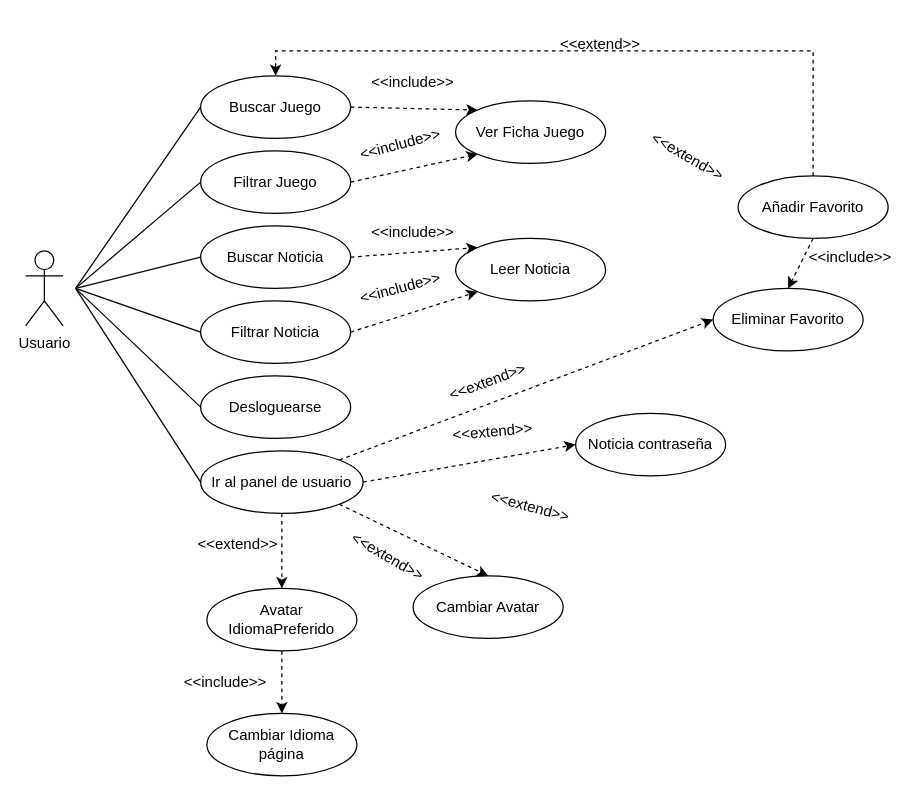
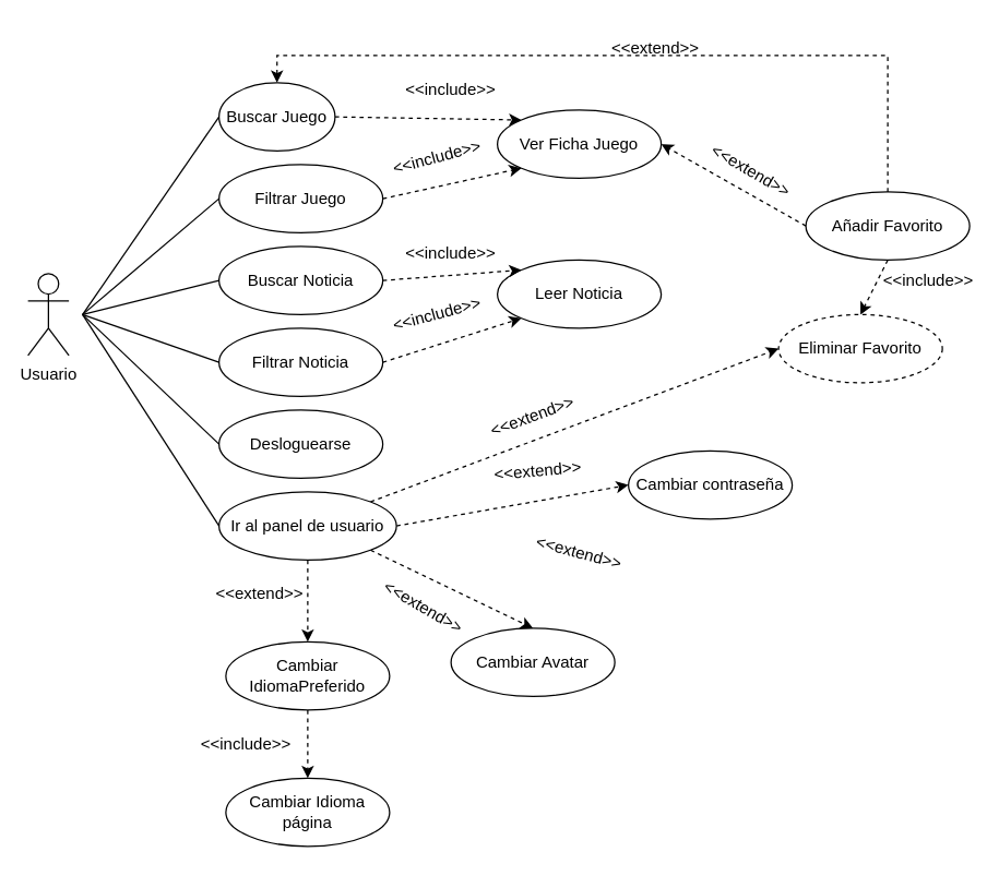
  <mxCell id="0" />
  <mxCell id="1" parent="0" />
+ <mxCell id="2" style="edgeStyle=none;rounded=0;orthogonalLoop=1;jettySize=auto;html=1;exitX=0;exitY=0.5;exitDx=0;exitDy=0;entryX=1;entryY=0.5;entryDx=0;entryDy=0;dashed=1;" edge="1" parent="1" source="5" target="14"><mxGeometry relative="1" as="geometry" /></mxCell>
  <mxCell id="3" style="edgeStyle=none;rounded=0;orthogonalLoop=1;jettySize=auto;html=1;exitX=0.5;exitY=1;exitDx=0;exitDy=0;entryX=0.5;entryY=0;entryDx=0;entryDy=0;dashed=1;" edge="1" parent="1" source="5" target="6"><mxGeometry relative="1" as="geometry" /></mxCell>
  <mxCell id="4" style="rounded=0;orthogonalLoop=1;jettySize=auto;html=1;exitX=0.5;exitY=0;exitDx=0;exitDy=0;entryX=0.5;entryY=0;entryDx=0;entryDy=0;edgeStyle=orthogonalEdgeStyle;dashed=1;" edge="1" parent="1" source="5" target="13"><mxGeometry relative="1" as="geometry" /></mxCell>
  <mxCell id="5" value="&lt;div&gt;Añadir Favorito&lt;/div&gt;" style="ellipse;whiteSpace=wrap;html=1;" vertex="1" parent="1"><mxGeometry x="590" y="140" width="120" height="50" as="geometry" /></mxCell>
- <mxCell id="6" value="&lt;div&gt;Eliminar Favorito&lt;/div&gt;" style="ellipse;whiteSpace=wrap;html=1;" vertex="1" parent="1"><mxGeometry x="570" y="230" width="120" height="50" as="geometry" /></mxCell>
- <mxCell id="7" value="Noticia contraseña" style="ellipse;whiteSpace=wrap;html=1;" vertex="1" parent="1"><mxGeometry x="460" y="330" width="120" height="50" as="geometry" /></mxCell>
+ <mxCell id="6" value="&lt;div&gt;Eliminar Favorito&lt;/div&gt;" style="ellipse;whiteSpace=wrap;html=1;dashed=1;" vertex="1" parent="1"><mxGeometry x="570" y="230" width="120" height="50" as="geometry" /></mxCell>
+ <mxCell id="7" value="Cambiar contraseña" style="ellipse;whiteSpace=wrap;html=1;" vertex="1" parent="1"><mxGeometry x="460" y="330" width="120" height="50" as="geometry" /></mxCell>
  <mxCell id="8" value="Cambiar Avatar" style="ellipse;whiteSpace=wrap;html=1;" vertex="1" parent="1"><mxGeometry x="330" y="460" width="120" height="50" as="geometry" /></mxCell>
  <mxCell id="9" style="edgeStyle=none;rounded=0;orthogonalLoop=1;jettySize=auto;html=1;exitX=0.5;exitY=1;exitDx=0;exitDy=0;entryX=0.5;entryY=0;entryDx=0;entryDy=0;dashed=1;" edge="1" parent="1" source="10" target="34"><mxGeometry relative="1" as="geometry" /></mxCell>
- <mxCell id="10" value="Avatar IdiomaPreferido" style="ellipse;whiteSpace=wrap;html=1;" vertex="1" parent="1"><mxGeometry x="165" y="470" width="120" height="50" as="geometry" /></mxCell>
+ <mxCell id="10" value="Cambiar IdiomaPreferido" style="ellipse;whiteSpace=wrap;html=1;" vertex="1" parent="1"><mxGeometry x="165" y="470" width="120" height="50" as="geometry" /></mxCell>
  <mxCell id="11" value="Usuario" style="shape=umlActor;verticalLabelPosition=bottom;verticalAlign=top;html=1;outlineConnect=0;" vertex="1" parent="1"><mxGeometry x="20" y="200" width="30" height="60" as="geometry" /></mxCell>
  <mxCell id="12" style="edgeStyle=none;rounded=0;orthogonalLoop=1;jettySize=auto;html=1;exitX=1;exitY=0.5;exitDx=0;exitDy=0;entryX=0;entryY=0;entryDx=0;entryDy=0;dashed=1;" edge="1" parent="1" source="13" target="14"><mxGeometry relative="1" as="geometry" /></mxCell>
- <mxCell id="13" value="Buscar Juego" style="ellipse;whiteSpace=wrap;html=1;" vertex="1" parent="1"><mxGeometry x="160" y="60" width="120" height="50" as="geometry" /></mxCell>
+ <mxCell id="13" value="Buscar Juego" style="ellipse;whiteSpace=wrap;html=1;" vertex="1" parent="1"><mxGeometry x="160" y="60" width="85" height="50" as="geometry" /></mxCell>
  <mxCell id="14" value="Ver Ficha Juego" style="ellipse;whiteSpace=wrap;html=1;" vertex="1" parent="1"><mxGeometry x="364" y="80" width="120" height="50" as="geometry" /></mxCell>
  <mxCell id="15" value="&lt;div&gt;Leer Noticia&lt;/div&gt;" style="ellipse;whiteSpace=wrap;html=1;" vertex="1" parent="1"><mxGeometry x="364" y="190" width="120" height="50" as="geometry" /></mxCell>
  <mxCell id="16" style="edgeStyle=none;rounded=0;orthogonalLoop=1;jettySize=auto;html=1;exitX=1;exitY=0.5;exitDx=0;exitDy=0;entryX=0;entryY=0;entryDx=0;entryDy=0;dashed=1;" edge="1" parent="1" source="17" target="15"><mxGeometry relative="1" as="geometry" /></mxCell>
  <mxCell id="17" value="&lt;div&gt;Buscar Noticia&lt;/div&gt;" style="ellipse;whiteSpace=wrap;html=1;" vertex="1" parent="1"><mxGeometry x="160" y="180" width="120" height="50" as="geometry" /></mxCell>
  <mxCell id="18" value="Desloguearse" style="ellipse;whiteSpace=wrap;html=1;" vertex="1" parent="1"><mxGeometry x="160" y="300" width="120" height="50" as="geometry" /></mxCell>
  <mxCell id="19" style="rounded=0;orthogonalLoop=1;jettySize=auto;html=1;exitX=1;exitY=0;exitDx=0;exitDy=0;entryX=0;entryY=0.5;entryDx=0;entryDy=0;dashed=1;" edge="1" parent="1" source="23" target="6"><mxGeometry relative="1" as="geometry" /></mxCell>
  <mxCell id="20" style="edgeStyle=none;rounded=0;orthogonalLoop=1;jettySize=auto;html=1;exitX=0.5;exitY=1;exitDx=0;exitDy=0;entryX=0.5;entryY=0;entryDx=0;entryDy=0;dashed=1;" edge="1" parent="1" source="23" target="10"><mxGeometry relative="1" as="geometry" /></mxCell>
  <mxCell id="21" style="edgeStyle=none;rounded=0;orthogonalLoop=1;jettySize=auto;html=1;exitX=1;exitY=1;exitDx=0;exitDy=0;entryX=0.5;entryY=0;entryDx=0;entryDy=0;dashed=1;" edge="1" parent="1" source="23" target="8"><mxGeometry relative="1" as="geometry" /></mxCell>
  <mxCell id="22" style="edgeStyle=none;rounded=0;orthogonalLoop=1;jettySize=auto;html=1;exitX=1;exitY=0.5;exitDx=0;exitDy=0;entryX=0;entryY=0.5;entryDx=0;entryDy=0;dashed=1;" edge="1" parent="1" source="23" target="7"><mxGeometry relative="1" as="geometry" /></mxCell>
  <mxCell id="23" value="&lt;div&gt;Ir al panel de usuario&lt;/div&gt;" style="ellipse;whiteSpace=wrap;html=1;" vertex="1" parent="1"><mxGeometry x="160" y="360" width="130" height="50" as="geometry" /></mxCell>
  <mxCell id="24" style="edgeStyle=none;rounded=0;orthogonalLoop=1;jettySize=auto;html=1;exitX=1;exitY=0.5;exitDx=0;exitDy=0;entryX=0;entryY=1;entryDx=0;entryDy=0;dashed=1;" edge="1" parent="1" source="25" target="14"><mxGeometry relative="1" as="geometry" /></mxCell>
  <mxCell id="25" value="Filtrar Juego" style="ellipse;whiteSpace=wrap;html=1;" vertex="1" parent="1"><mxGeometry x="160" y="120" width="120" height="50" as="geometry" /></mxCell>
  <mxCell id="26" style="edgeStyle=none;rounded=0;orthogonalLoop=1;jettySize=auto;html=1;exitX=1;exitY=0.5;exitDx=0;exitDy=0;entryX=0;entryY=1;entryDx=0;entryDy=0;dashed=1;" edge="1" parent="1" source="27" target="15"><mxGeometry relative="1" as="geometry" /></mxCell>
  <mxCell id="27" value="Filtrar Noticia" style="ellipse;whiteSpace=wrap;html=1;" vertex="1" parent="1"><mxGeometry x="160" y="240" width="120" height="50" as="geometry" /></mxCell>
  <mxCell id="28" value="" style="endArrow=none;html=1;rounded=0;entryX=0;entryY=0.5;entryDx=0;entryDy=0;" edge="1" parent="1" target="13"><mxGeometry width="50" height="50" relative="1" as="geometry"><mxPoint x="60" y="230" as="sourcePoint" /><mxPoint x="300" y="210" as="targetPoint" /><Array as="points" /></mxGeometry></mxCell>
  <mxCell id="29" value="" style="endArrow=none;html=1;rounded=0;entryX=0;entryY=0.5;entryDx=0;entryDy=0;" edge="1" parent="1" target="27"><mxGeometry width="50" height="50" relative="1" as="geometry"><mxPoint x="60" y="230" as="sourcePoint" /><mxPoint x="150" y="125" as="targetPoint" /></mxGeometry></mxCell>
  <mxCell id="30" value="" style="endArrow=none;html=1;rounded=0;entryX=0;entryY=0.5;entryDx=0;entryDy=0;" edge="1" parent="1" target="18"><mxGeometry width="50" height="50" relative="1" as="geometry"><mxPoint x="60" y="230" as="sourcePoint" /><mxPoint x="160" y="135" as="targetPoint" /></mxGeometry></mxCell>
  <mxCell id="31" value="" style="endArrow=none;html=1;rounded=0;entryX=0;entryY=0.5;entryDx=0;entryDy=0;" edge="1" parent="1" target="23"><mxGeometry width="50" height="50" relative="1" as="geometry"><mxPoint x="60" y="230" as="sourcePoint" /><mxPoint x="170" y="145" as="targetPoint" /></mxGeometry></mxCell>
  <mxCell id="32" value="" style="endArrow=none;html=1;rounded=0;entryX=0;entryY=0.5;entryDx=0;entryDy=0;" edge="1" parent="1" target="25"><mxGeometry width="50" height="50" relative="1" as="geometry"><mxPoint x="60" y="230" as="sourcePoint" /><mxPoint x="150" y="125" as="targetPoint" /><Array as="points" /></mxGeometry></mxCell>
  <mxCell id="33" value="" style="endArrow=none;html=1;rounded=0;entryX=0;entryY=0.5;entryDx=0;entryDy=0;" edge="1" parent="1" target="17"><mxGeometry width="50" height="50" relative="1" as="geometry"><mxPoint x="60" y="230" as="sourcePoint" /><mxPoint x="580" y="355" as="targetPoint" /></mxGeometry></mxCell>
  <mxCell id="34" value="Cambiar Idioma página" style="ellipse;whiteSpace=wrap;html=1;" vertex="1" parent="1"><mxGeometry x="165" y="570" width="120" height="50" as="geometry" /></mxCell>
  <mxCell id="35" value="&amp;lt;&amp;lt;include&amp;gt;&amp;gt;" style="text;html=1;strokeColor=none;fillColor=none;align=center;verticalAlign=middle;whiteSpace=wrap;rounded=0;" vertex="1" parent="1"><mxGeometry x="300" y="50" width="60" height="30" as="geometry" /></mxCell>
  <mxCell id="36" value="&amp;lt;&amp;lt;include&amp;gt;&amp;gt;" style="text;html=1;strokeColor=none;fillColor=none;align=center;verticalAlign=middle;whiteSpace=wrap;rounded=0;" vertex="1" parent="1"><mxGeometry x="300" y="170" width="60" height="30" as="geometry" /></mxCell>
  <mxCell id="37" value="&amp;lt;&amp;lt;include&amp;gt;&amp;gt;" style="text;html=1;strokeColor=none;fillColor=none;align=center;verticalAlign=middle;whiteSpace=wrap;rounded=0;rotation=-15;" vertex="1" parent="1"><mxGeometry x="290" y="100" width="60" height="30" as="geometry" /></mxCell>
  <mxCell id="38" value="&amp;lt;&amp;lt;include&amp;gt;&amp;gt;" style="text;html=1;strokeColor=none;fillColor=none;align=center;verticalAlign=middle;whiteSpace=wrap;rounded=0;rotation=-15;" vertex="1" parent="1"><mxGeometry x="290" y="215" width="60" height="30" as="geometry" /></mxCell>
  <mxCell id="39" value="&amp;lt;&amp;lt;include&amp;gt;&amp;gt;" style="text;html=1;strokeColor=none;fillColor=none;align=center;verticalAlign=middle;whiteSpace=wrap;rounded=0;rotation=0;" vertex="1" parent="1"><mxGeometry x="150" y="530" width="60" height="30" as="geometry" /></mxCell>
  <mxCell id="40" value="&amp;lt;&amp;lt;extend&amp;gt;&amp;gt;" style="text;html=1;strokeColor=none;fillColor=none;align=center;verticalAlign=middle;whiteSpace=wrap;rounded=0;rotation=0;" vertex="1" parent="1"><mxGeometry x="160" y="420" width="60" height="30" as="geometry" /></mxCell>
  <mxCell id="41" value="&amp;lt;&amp;lt;extend&amp;gt;&amp;gt;" style="text;html=1;strokeColor=none;fillColor=none;align=center;verticalAlign=middle;whiteSpace=wrap;rounded=0;rotation=30;" vertex="1" parent="1"><mxGeometry x="520" y="110" width="60" height="30" as="geometry" /></mxCell>
  <mxCell id="42" value="&amp;lt;&amp;lt;extend&amp;gt;&amp;gt;" style="text;html=1;strokeColor=none;fillColor=none;align=center;verticalAlign=middle;whiteSpace=wrap;rounded=0;rotation=0;" vertex="1" parent="1"><mxGeometry x="450" y="20" width="60" height="30" as="geometry" /></mxCell>
  <mxCell id="43" value="&amp;lt;&amp;lt;extend&amp;gt;&amp;gt;" style="text;html=1;strokeColor=none;fillColor=none;align=center;verticalAlign=middle;whiteSpace=wrap;rounded=0;rotation=-5;" vertex="1" parent="1"><mxGeometry x="364" y="330" width="60" height="30" as="geometry" /></mxCell>
  <mxCell id="44" value="&amp;lt;&amp;lt;extend&amp;gt;&amp;gt;" style="text;html=1;strokeColor=none;fillColor=none;align=center;verticalAlign=middle;whiteSpace=wrap;rounded=0;rotation=-20;" vertex="1" parent="1"><mxGeometry x="360" y="290" width="60" height="30" as="geometry" /></mxCell>
  <mxCell id="45" value="&amp;lt;&amp;lt;extend&amp;gt;&amp;gt;" style="text;html=1;strokeColor=none;fillColor=none;align=center;verticalAlign=middle;whiteSpace=wrap;rounded=0;rotation=15;" vertex="1" parent="1"><mxGeometry x="394" y="390" width="60" height="30" as="geometry" /></mxCell>
  <mxCell id="46" value="&amp;lt;&amp;lt;extend&amp;gt;&amp;gt;" style="text;html=1;strokeColor=none;fillColor=none;align=center;verticalAlign=middle;whiteSpace=wrap;rounded=0;rotation=30;" vertex="1" parent="1"><mxGeometry x="280" y="430" width="60" height="30" as="geometry" /></mxCell>
  <mxCell id="47" value="&amp;lt;&amp;lt;include&amp;gt;&amp;gt;" style="text;html=1;strokeColor=none;fillColor=none;align=center;verticalAlign=middle;whiteSpace=wrap;rounded=0;rotation=0;" vertex="1" parent="1"><mxGeometry x="650" y="190" width="60" height="30" as="geometry" /></mxCell>
